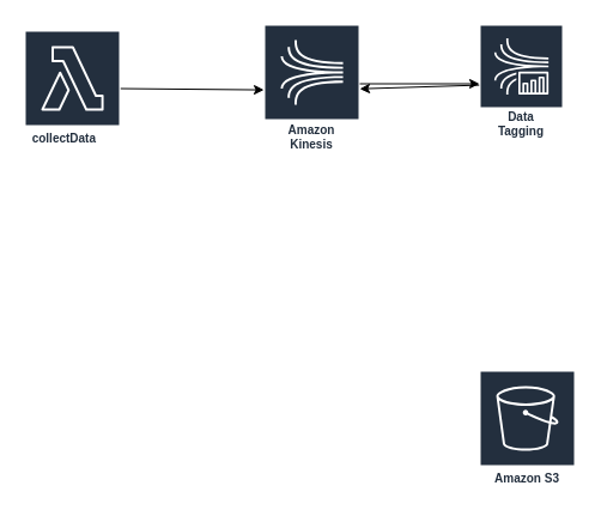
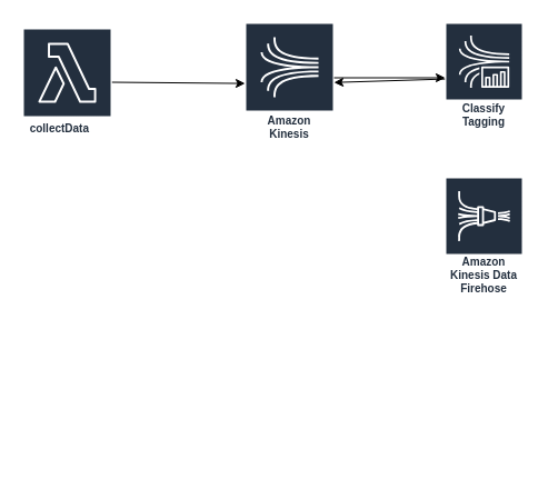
  <mxCell id="0" />
  <mxCell id="1" parent="0" />
  <mxCell id="2" style="edgeStyle=none;html=1;" edge="1" parent="1" target="8"><mxGeometry relative="1" as="geometry"><mxPoint x="100" y="73.495" as="sourcePoint" /><mxPoint x="217" y="76.5" as="targetPoint" /></mxGeometry></mxCell>
  <mxCell id="3" style="edgeStyle=none;html=1;" edge="1" parent="1"><mxGeometry relative="1" as="geometry"><mxPoint x="400" y="69.5" as="targetPoint" /><mxPoint x="287.5" y="69.5" as="sourcePoint" /></mxGeometry></mxCell>
  <mxCell id="4" style="edgeStyle=none;html=1;fontFamily=Helvetica;fontSize=12;fontColor=rgb(240, 240, 240);" edge="1" parent="1" source="5" target="8"><mxGeometry relative="1" as="geometry" /></mxCell>
- <mxCell id="5" value="Data&lt;br&gt;Tagging" style="sketch=0;outlineConnect=0;fontColor=#232F3E;gradientColor=none;strokeColor=#ffffff;fillColor=#232F3E;dashed=0;verticalLabelPosition=middle;verticalAlign=bottom;align=center;html=1;whiteSpace=wrap;fontSize=10;fontStyle=1;spacing=3;shape=mxgraph.aws4.productIcon;prIcon=mxgraph.aws4.kinesis_data_analytics;" vertex="1" parent="1"><mxGeometry x="400" y="20" width="70" height="99" as="geometry" /></mxCell>
- <mxCell id="7" value="Amazon S3" style="sketch=0;outlineConnect=0;fontColor=#232F3E;gradientColor=none;strokeColor=#ffffff;fillColor=#232F3E;dashed=0;verticalLabelPosition=middle;verticalAlign=bottom;align=center;html=1;whiteSpace=wrap;fontSize=10;fontStyle=1;spacing=3;shape=mxgraph.aws4.productIcon;prIcon=mxgraph.aws4.s3;" vertex="1" parent="1"><mxGeometry x="400" y="309" width="80" height="100" as="geometry" /></mxCell>
+ <mxCell id="5" value="Classify&lt;br&gt;Tagging" style="sketch=0;outlineConnect=0;fontColor=#232F3E;gradientColor=none;strokeColor=#ffffff;fillColor=#232F3E;dashed=0;verticalLabelPosition=middle;verticalAlign=bottom;align=center;html=1;whiteSpace=wrap;fontSize=10;fontStyle=1;spacing=3;shape=mxgraph.aws4.productIcon;prIcon=mxgraph.aws4.kinesis_data_analytics;" vertex="1" parent="1"><mxGeometry x="400" y="20" width="70" height="99" as="geometry" /></mxCell>
+ <mxCell id="6" value="Amazon Kinesis Data Firehose" style="sketch=0;outlineConnect=0;fontColor=#232F3E;gradientColor=none;strokeColor=#ffffff;fillColor=#232F3E;dashed=0;verticalLabelPosition=middle;verticalAlign=bottom;align=center;html=1;whiteSpace=wrap;fontSize=10;fontStyle=1;spacing=3;shape=mxgraph.aws4.productIcon;prIcon=mxgraph.aws4.kinesis_data_firehose;" vertex="1" parent="1"><mxGeometry x="400" y="159" width="70" height="110" as="geometry" /></mxCell>
  <mxCell id="8" value="Amazon Kinesis" style="sketch=0;outlineConnect=0;fontColor=#232F3E;gradientColor=none;strokeColor=#ffffff;fillColor=#232F3E;dashed=0;verticalLabelPosition=middle;verticalAlign=bottom;align=center;html=1;whiteSpace=wrap;fontSize=10;fontStyle=1;spacing=3;shape=mxgraph.aws4.productIcon;prIcon=mxgraph.aws4.kinesis;fontFamily=Helvetica;" vertex="1" parent="1"><mxGeometry x="220" y="20" width="80" height="110" as="geometry" /></mxCell>
  <mxCell id="9" value="collectData&lt;span style=&quot;white-space: pre&quot;&gt;&#09;&lt;/span&gt;" style="sketch=0;outlineConnect=0;fontColor=#232F3E;gradientColor=none;strokeColor=#ffffff;fillColor=#232F3E;dashed=0;verticalLabelPosition=middle;verticalAlign=bottom;align=center;html=1;whiteSpace=wrap;fontSize=10;fontStyle=1;spacing=3;shape=mxgraph.aws4.productIcon;prIcon=mxgraph.aws4.lambda;fontFamily=Helvetica;" vertex="1" parent="1"><mxGeometry x="20" y="25" width="80" height="100" as="geometry" /></mxCell>
